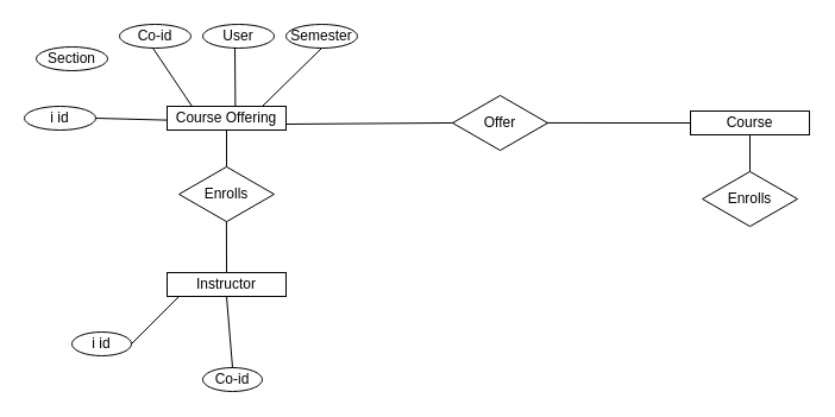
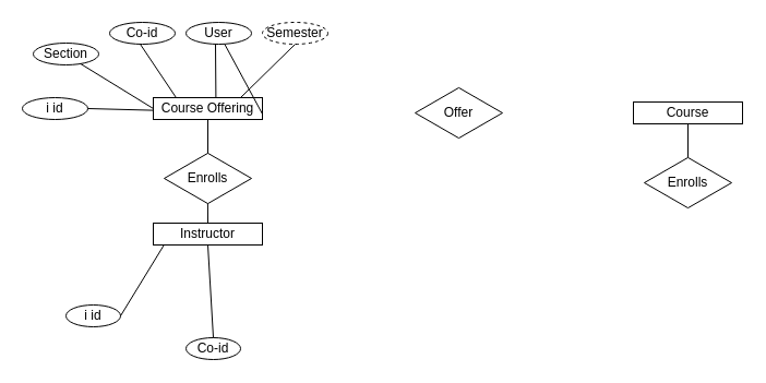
  <mxCell id="0" />
  <mxCell id="1" parent="0" />
  <mxCell id="2" value="Course Offering" style="rounded=0;whiteSpace=wrap;html=1;" vertex="1" parent="1"><mxGeometry x="140" y="89" width="100" height="20" as="geometry" /></mxCell>
  <mxCell id="3" value="Enrolls" style="html=1;whiteSpace=wrap;aspect=fixed;shape=isoRectangle;" vertex="1" parent="1"><mxGeometry x="150" y="139" width="80" height="48" as="geometry" /></mxCell>
  <mxCell id="4" value="" style="endArrow=none;html=1;rounded=0;entryX=0.5;entryY=1;entryDx=0;entryDy=0;" edge="1" parent="1" target="2"><mxGeometry width="50" height="50" relative="1" as="geometry"><mxPoint x="190" y="140" as="sourcePoint" /><mxPoint x="210" y="109" as="targetPoint" /></mxGeometry></mxCell>
  <mxCell id="5" value="Section" style="ellipse;whiteSpace=wrap;html=1;" vertex="1" parent="1"><mxGeometry x="30" y="39" width="60" height="20" as="geometry" /></mxCell>
  <mxCell id="6" value="Co-id" style="ellipse;whiteSpace=wrap;html=1;" vertex="1" parent="1"><mxGeometry x="100" y="20" width="60" height="20" as="geometry" /></mxCell>
  <mxCell id="7" value="User" style="ellipse;whiteSpace=wrap;html=1;" vertex="1" parent="1"><mxGeometry x="170" y="20" width="60" height="20" as="geometry" /></mxCell>
- <mxCell id="8" value="Semester" style="ellipse;whiteSpace=wrap;html=1;" vertex="1" parent="1"><mxGeometry x="240" y="20" width="60" height="20" as="geometry" /></mxCell>
+ <mxCell id="8" value="Semester" style="ellipse;whiteSpace=wrap;html=1;dashed=1;" vertex="1" parent="1"><mxGeometry x="240" y="20" width="60" height="20" as="geometry" /></mxCell>
  <mxCell id="9" value="i id" style="ellipse;whiteSpace=wrap;html=1;" vertex="1" parent="1"><mxGeometry x="20" y="89" width="60" height="20" as="geometry" /></mxCell>
  <mxCell id="10" value="" style="endArrow=none;html=1;rounded=0;entryX=1;entryY=0.5;entryDx=0;entryDy=0;exitX=-0.001;exitY=0.581;exitDx=0;exitDy=0;exitPerimeter=0;" edge="1" parent="1" source="2" target="9"><mxGeometry width="50" height="50" relative="1" as="geometry"><mxPoint x="200" y="150" as="sourcePoint" /><mxPoint x="200" y="119" as="targetPoint" /><Array as="points" /></mxGeometry></mxCell>
+ <mxCell id="11" value="" style="endArrow=none;html=1;rounded=0;entryX=0.726;entryY=0.955;entryDx=0;entryDy=0;exitX=0;exitY=0.5;exitDx=0;exitDy=0;entryPerimeter=0;" edge="1" parent="1" source="2" target="5"><mxGeometry width="50" height="50" relative="1" as="geometry"><mxPoint x="150" y="111" as="sourcePoint" /><mxPoint x="60" y="109" as="targetPoint" /><Array as="points" /></mxGeometry></mxCell>
  <mxCell id="12" value="" style="endArrow=none;html=1;rounded=0;exitX=0.209;exitY=-0.002;exitDx=0;exitDy=0;exitPerimeter=0;entryX=0.469;entryY=1.007;entryDx=0;entryDy=0;entryPerimeter=0;" edge="1" parent="1" source="2" target="6"><mxGeometry width="50" height="50" relative="1" as="geometry"><mxPoint x="192" y="78" as="sourcePoint" /><mxPoint x="130" y="39" as="targetPoint" /><Array as="points" /></mxGeometry></mxCell>
  <mxCell id="13" value="" style="endArrow=none;html=1;rounded=0;exitX=0.574;exitY=0.01;exitDx=0;exitDy=0;exitPerimeter=0;entryX=0.469;entryY=1.007;entryDx=0;entryDy=0;entryPerimeter=0;" edge="1" parent="1" source="2"><mxGeometry width="50" height="50" relative="1" as="geometry"><mxPoint x="230" y="89" as="sourcePoint" /><mxPoint x="197" y="40" as="targetPoint" /><Array as="points" /></mxGeometry></mxCell>
  <mxCell id="14" value="" style="endArrow=none;html=1;rounded=0;entryX=0.5;entryY=1;entryDx=0;entryDy=0;" edge="1" parent="1" target="8"><mxGeometry width="50" height="50" relative="1" as="geometry"><mxPoint x="220" y="89" as="sourcePoint" /><mxPoint x="207" y="50" as="targetPoint" /><Array as="points"><mxPoint x="220" y="89" /></Array></mxGeometry></mxCell>
- <mxCell id="15" value="Instructor" style="rounded=0;whiteSpace=wrap;html=1;" vertex="1" parent="1"><mxGeometry x="140" y="229" width="100" height="20" as="geometry" /></mxCell>
+ <mxCell id="15" value="Instructor" style="rounded=0;whiteSpace=wrap;html=1;" vertex="1" parent="1"><mxGeometry x="140" y="204" width="100" height="20" as="geometry" /></mxCell>
  <mxCell id="16" value="" style="endArrow=none;html=1;rounded=0;entryX=0.5;entryY=0;entryDx=0;entryDy=0;exitX=0.499;exitY=0.977;exitDx=0;exitDy=0;exitPerimeter=0;" edge="1" parent="1" source="3" target="15"><mxGeometry width="50" height="50" relative="1" as="geometry"><mxPoint x="190" y="189" as="sourcePoint" /><mxPoint x="200" y="119" as="targetPoint" /></mxGeometry></mxCell>
  <mxCell id="17" value="i id" style="ellipse;whiteSpace=wrap;html=1;" vertex="1" parent="1"><mxGeometry x="60" y="279" width="50" height="20" as="geometry" /></mxCell>
  <mxCell id="18" value="" style="endArrow=none;html=1;rounded=0;exitX=1;exitY=0.5;exitDx=0;exitDy=0;entryX=0.095;entryY=1.024;entryDx=0;entryDy=0;entryPerimeter=0;" edge="1" parent="1" source="17" target="15"><mxGeometry width="50" height="50" relative="1" as="geometry"><mxPoint x="250" y="169" as="sourcePoint" /><mxPoint x="300" y="119" as="targetPoint" /></mxGeometry></mxCell>
  <mxCell id="19" value="Co-id" style="ellipse;whiteSpace=wrap;html=1;" vertex="1" parent="1"><mxGeometry x="170" y="309" width="50" height="20" as="geometry" /></mxCell>
  <mxCell id="20" value="" style="endArrow=none;html=1;rounded=0;exitX=0.5;exitY=0;exitDx=0;exitDy=0;entryX=0.5;entryY=1;entryDx=0;entryDy=0;" edge="1" parent="1" source="19" target="15"><mxGeometry width="50" height="50" relative="1" as="geometry"><mxPoint x="133" y="302" as="sourcePoint" /><mxPoint x="175" y="259" as="targetPoint" /></mxGeometry></mxCell>
  <mxCell id="21" value="Offer" style="html=1;whiteSpace=wrap;aspect=fixed;shape=isoRectangle;" vertex="1" parent="1"><mxGeometry x="380" y="79" width="80" height="48" as="geometry" /></mxCell>
- <mxCell id="22" value="" style="endArrow=none;html=1;rounded=0;entryX=0.012;entryY=0.499;entryDx=0;entryDy=0;exitX=1;exitY=0.75;exitDx=0;exitDy=0;entryPerimeter=0;" edge="1" parent="1" source="2" target="21"><mxGeometry width="50" height="50" relative="1" as="geometry"><mxPoint x="250" y="109" as="sourcePoint" /><mxPoint x="320" y="67" as="targetPoint" /></mxGeometry></mxCell>
+ <mxCell id="22" value="" style="endArrow=none;html=1;rounded=0;exitX=1;exitY=0.75;exitDx=0;exitDy=0;" edge="1" parent="1" source="2" target="7"><mxGeometry width="50" height="50" relative="1" as="geometry"><mxPoint x="250" y="109" as="sourcePoint" /><mxPoint x="320" y="67" as="targetPoint" /></mxGeometry></mxCell>
  <mxCell id="23" value="Course" style="rounded=0;whiteSpace=wrap;html=1;" vertex="1" parent="1"><mxGeometry x="580" y="93" width="100" height="20" as="geometry" /></mxCell>
- <mxCell id="24" value="" style="endArrow=none;html=1;rounded=0;entryX=0.986;entryY=0.499;entryDx=0;entryDy=0;exitX=0;exitY=0.5;exitDx=0;exitDy=0;entryPerimeter=0;" edge="1" parent="1" source="23" target="21"><mxGeometry width="50" height="50" relative="1" as="geometry"><mxPoint x="250" y="114" as="sourcePoint" /><mxPoint x="391" y="113" as="targetPoint" /></mxGeometry></mxCell>
  <mxCell id="25" value="" style="endArrow=none;html=1;rounded=0;entryX=0.5;entryY=1;entryDx=0;entryDy=0;" edge="1" parent="1"><mxGeometry width="50" height="50" relative="1" as="geometry"><mxPoint x="630" y="144" as="sourcePoint" /><mxPoint x="630" y="113" as="targetPoint" /></mxGeometry></mxCell>
  <mxCell id="26" value="Enrolls" style="html=1;whiteSpace=wrap;aspect=fixed;shape=isoRectangle;" vertex="1" parent="1"><mxGeometry x="590" y="143" width="80" height="48" as="geometry" /></mxCell>
